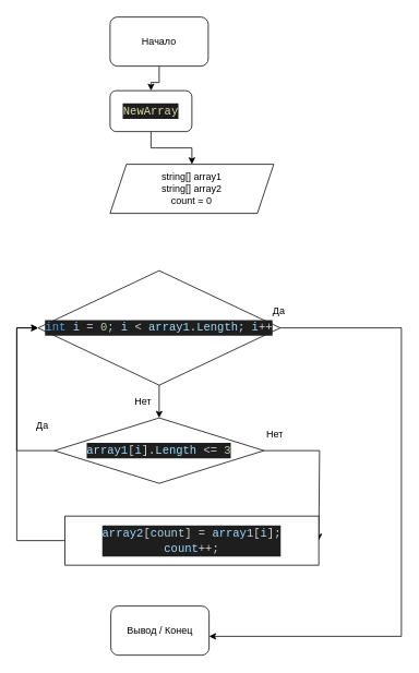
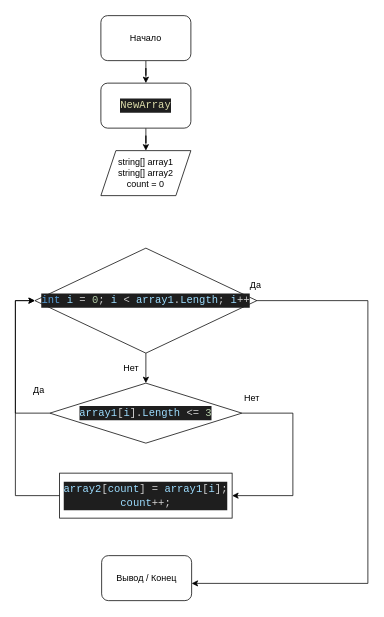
  <mxCell id="0" />
  <mxCell id="1" parent="0" />
  <mxCell id="2" value="Вывод / Конец" style="rounded=1;whiteSpace=wrap;html=1;" vertex="1" parent="1"><mxGeometry x="135" y="740" width="120" height="60" as="geometry" /></mxCell>
  <mxCell id="3" style="edgeStyle=orthogonalEdgeStyle;rounded=0;orthogonalLoop=1;jettySize=auto;html=1;" edge="1" parent="1" source="4" target="6"><mxGeometry relative="1" as="geometry" /></mxCell>
  <mxCell id="4" value="Начало" style="rounded=1;whiteSpace=wrap;html=1;" vertex="1" parent="1"><mxGeometry x="134" y="20" width="120" height="60" as="geometry" /></mxCell>
  <mxCell id="5" style="edgeStyle=orthogonalEdgeStyle;rounded=0;orthogonalLoop=1;jettySize=auto;html=1;" edge="1" parent="1" source="6" target="7"><mxGeometry relative="1" as="geometry" /></mxCell>
- <mxCell id="6" value="&lt;div style=&quot;color: rgb(212, 212, 212); background-color: rgb(30, 30, 30); font-family: Consolas, &amp;quot;Courier New&amp;quot;, monospace; font-size: 14px; line-height: 19px;&quot;&gt;&lt;span style=&quot;color: #dcdcaa;&quot;&gt;NewArray&lt;/span&gt;&lt;/div&gt;" style="rounded=1;whiteSpace=wrap;html=1;" vertex="1" parent="1"><mxGeometry x="134" y="110" width="100" height="50" as="geometry" /></mxCell>
- <mxCell id="7" value="string[] array1&lt;br&gt;string[] array2&lt;br&gt;count = 0" style="shape=parallelogram;perimeter=parallelogramPerimeter;whiteSpace=wrap;html=1;fixedSize=1;" vertex="1" parent="1"><mxGeometry x="134" y="200" width="200" height="60" as="geometry" /></mxCell>
+ <mxCell id="6" value="&lt;div style=&quot;color: rgb(212, 212, 212); background-color: rgb(30, 30, 30); font-family: Consolas, &amp;quot;Courier New&amp;quot;, monospace; font-size: 14px; line-height: 19px;&quot;&gt;&lt;span style=&quot;color: #dcdcaa;&quot;&gt;NewArray&lt;/span&gt;&lt;/div&gt;" style="rounded=1;whiteSpace=wrap;html=1;" vertex="1" parent="1"><mxGeometry x="134" y="110" width="120" height="60" as="geometry" /></mxCell>
+ <mxCell id="7" value="string[] array1&lt;br&gt;string[] array2&lt;br&gt;count = 0" style="shape=parallelogram;perimeter=parallelogramPerimeter;whiteSpace=wrap;html=1;fixedSize=1;" vertex="1" parent="1"><mxGeometry x="134" y="200" width="120" height="60" as="geometry" /></mxCell>
  <mxCell id="8" style="edgeStyle=orthogonalEdgeStyle;rounded=0;orthogonalLoop=1;jettySize=auto;html=1;" edge="1" parent="1" source="10" target="13"><mxGeometry relative="1" as="geometry"><mxPoint x="194" y="540" as="targetPoint" /></mxGeometry></mxCell>
  <mxCell id="9" style="edgeStyle=orthogonalEdgeStyle;rounded=0;orthogonalLoop=1;jettySize=auto;html=1;entryX=1;entryY=0.617;entryDx=0;entryDy=0;entryPerimeter=0;" edge="1" parent="1" source="10" target="2"><mxGeometry relative="1" as="geometry"><Array as="points"><mxPoint x="490" y="400" /><mxPoint x="490" y="777" /></Array></mxGeometry></mxCell>
  <mxCell id="10" value="&lt;div style=&quot;color: rgb(212, 212, 212); background-color: rgb(30, 30, 30); font-family: Consolas, &amp;quot;Courier New&amp;quot;, monospace; font-size: 14px; line-height: 19px;&quot;&gt;&lt;span style=&quot;color: #569cd6;&quot;&gt;int&lt;/span&gt; &lt;span style=&quot;color: #9cdcfe;&quot;&gt;i&lt;/span&gt; = &lt;span style=&quot;color: #b5cea8;&quot;&gt;0&lt;/span&gt;; &lt;span style=&quot;color: #9cdcfe;&quot;&gt;i&lt;/span&gt; &amp;lt; &lt;span style=&quot;color: #9cdcfe;&quot;&gt;array1&lt;/span&gt;.&lt;span style=&quot;color: #9cdcfe;&quot;&gt;Length&lt;/span&gt;; &lt;span style=&quot;color: #9cdcfe;&quot;&gt;i&lt;/span&gt;++&lt;/div&gt;" style="rhombus;whiteSpace=wrap;html=1;" vertex="1" parent="1"><mxGeometry x="46" y="330" width="296" height="140" as="geometry" /></mxCell>
  <mxCell id="11" style="edgeStyle=orthogonalEdgeStyle;rounded=0;orthogonalLoop=1;jettySize=auto;html=1;entryX=1;entryY=0.5;entryDx=0;entryDy=0;" edge="1" parent="1" source="13" target="15"><mxGeometry relative="1" as="geometry"><Array as="points"><mxPoint x="390" y="550" /><mxPoint x="390" y="660" /></Array></mxGeometry></mxCell>
  <mxCell id="12" style="edgeStyle=orthogonalEdgeStyle;rounded=0;orthogonalLoop=1;jettySize=auto;html=1;entryX=0;entryY=0.5;entryDx=0;entryDy=0;" edge="1" parent="1" source="13" target="10"><mxGeometry relative="1" as="geometry"><Array as="points"><mxPoint x="20" y="550" /><mxPoint x="20" y="400" /></Array></mxGeometry></mxCell>
  <mxCell id="13" value="&lt;div style=&quot;color: rgb(212, 212, 212); background-color: rgb(30, 30, 30); font-family: Consolas, &amp;quot;Courier New&amp;quot;, monospace; font-size: 14px; line-height: 19px;&quot;&gt;&lt;span style=&quot;color: #9cdcfe;&quot;&gt;array1&lt;/span&gt;[&lt;span style=&quot;color: #9cdcfe;&quot;&gt;i&lt;/span&gt;].&lt;span style=&quot;color: #9cdcfe;&quot;&gt;Length&lt;/span&gt; &amp;lt;= &lt;span style=&quot;color: #b5cea8;&quot;&gt;3&lt;/span&gt;&lt;/div&gt;" style="rhombus;whiteSpace=wrap;html=1;labelBackgroundColor=#;" vertex="1" parent="1"><mxGeometry x="66" y="510" width="256" height="80" as="geometry" /></mxCell>
  <mxCell id="14" style="edgeStyle=orthogonalEdgeStyle;rounded=0;orthogonalLoop=1;jettySize=auto;html=1;" edge="1" parent="1" source="15" target="10"><mxGeometry relative="1" as="geometry"><Array as="points"><mxPoint x="20" y="660" /><mxPoint x="20" y="400" /></Array></mxGeometry></mxCell>
- <mxCell id="15" value="&lt;div style=&quot;color: rgb(212, 212, 212); background-color: rgb(30, 30, 30); font-family: Consolas, &amp;quot;Courier New&amp;quot;, monospace; font-size: 14px; line-height: 19px;&quot;&gt;&lt;div&gt;&lt;span style=&quot;color: #9cdcfe;&quot;&gt;array2&lt;/span&gt;[&lt;span style=&quot;color: #9cdcfe;&quot;&gt;count&lt;/span&gt;] = &lt;span style=&quot;color: #9cdcfe;&quot;&gt;array1&lt;/span&gt;[&lt;span style=&quot;color: #9cdcfe;&quot;&gt;i&lt;/span&gt;];&lt;/div&gt;&lt;div&gt;&lt;span style=&quot;color: #9cdcfe;&quot;&gt;count&lt;/span&gt;++;&lt;/div&gt;&lt;/div&gt;" style="rounded=0;whiteSpace=wrap;html=1;labelBackgroundColor=#;" vertex="1" parent="1"><mxGeometry x="79" y="630" width="310" height="60" as="geometry" /></mxCell>
+ <mxCell id="15" value="&lt;div style=&quot;color: rgb(212, 212, 212); background-color: rgb(30, 30, 30); font-family: Consolas, &amp;quot;Courier New&amp;quot;, monospace; font-size: 14px; line-height: 19px;&quot;&gt;&lt;div&gt;&lt;span style=&quot;color: #9cdcfe;&quot;&gt;array2&lt;/span&gt;[&lt;span style=&quot;color: #9cdcfe;&quot;&gt;count&lt;/span&gt;] = &lt;span style=&quot;color: #9cdcfe;&quot;&gt;array1&lt;/span&gt;[&lt;span style=&quot;color: #9cdcfe;&quot;&gt;i&lt;/span&gt;];&lt;/div&gt;&lt;div&gt;&lt;span style=&quot;color: #9cdcfe;&quot;&gt;count&lt;/span&gt;++;&lt;/div&gt;&lt;/div&gt;" style="rounded=0;whiteSpace=wrap;html=1;labelBackgroundColor=#;" vertex="1" parent="1"><mxGeometry x="79" y="630" width="230" height="60" as="geometry" /></mxCell>
  <mxCell id="16" value="Нет&lt;br&gt;" style="text;html=1;align=center;verticalAlign=middle;resizable=0;points=[];autosize=1;strokeColor=none;fillColor=none;" vertex="1" parent="1"><mxGeometry x="154" y="480" width="40" height="20" as="geometry" /></mxCell>
  <mxCell id="17" value="Нет&lt;br&gt;" style="text;html=1;align=center;verticalAlign=middle;resizable=0;points=[];autosize=1;strokeColor=none;fillColor=none;" vertex="1" parent="1"><mxGeometry x="315" y="520" width="40" height="20" as="geometry" /></mxCell>
  <mxCell id="18" value="Да" style="text;html=1;align=center;verticalAlign=middle;resizable=0;points=[];autosize=1;strokeColor=none;fillColor=none;" vertex="1" parent="1"><mxGeometry x="325" y="370" width="30" height="20" as="geometry" /></mxCell>
  <mxCell id="19" value="Да" style="text;html=1;align=center;verticalAlign=middle;resizable=0;points=[];autosize=1;strokeColor=none;fillColor=none;" vertex="1" parent="1"><mxGeometry x="36" y="510" width="30" height="20" as="geometry" /></mxCell>
